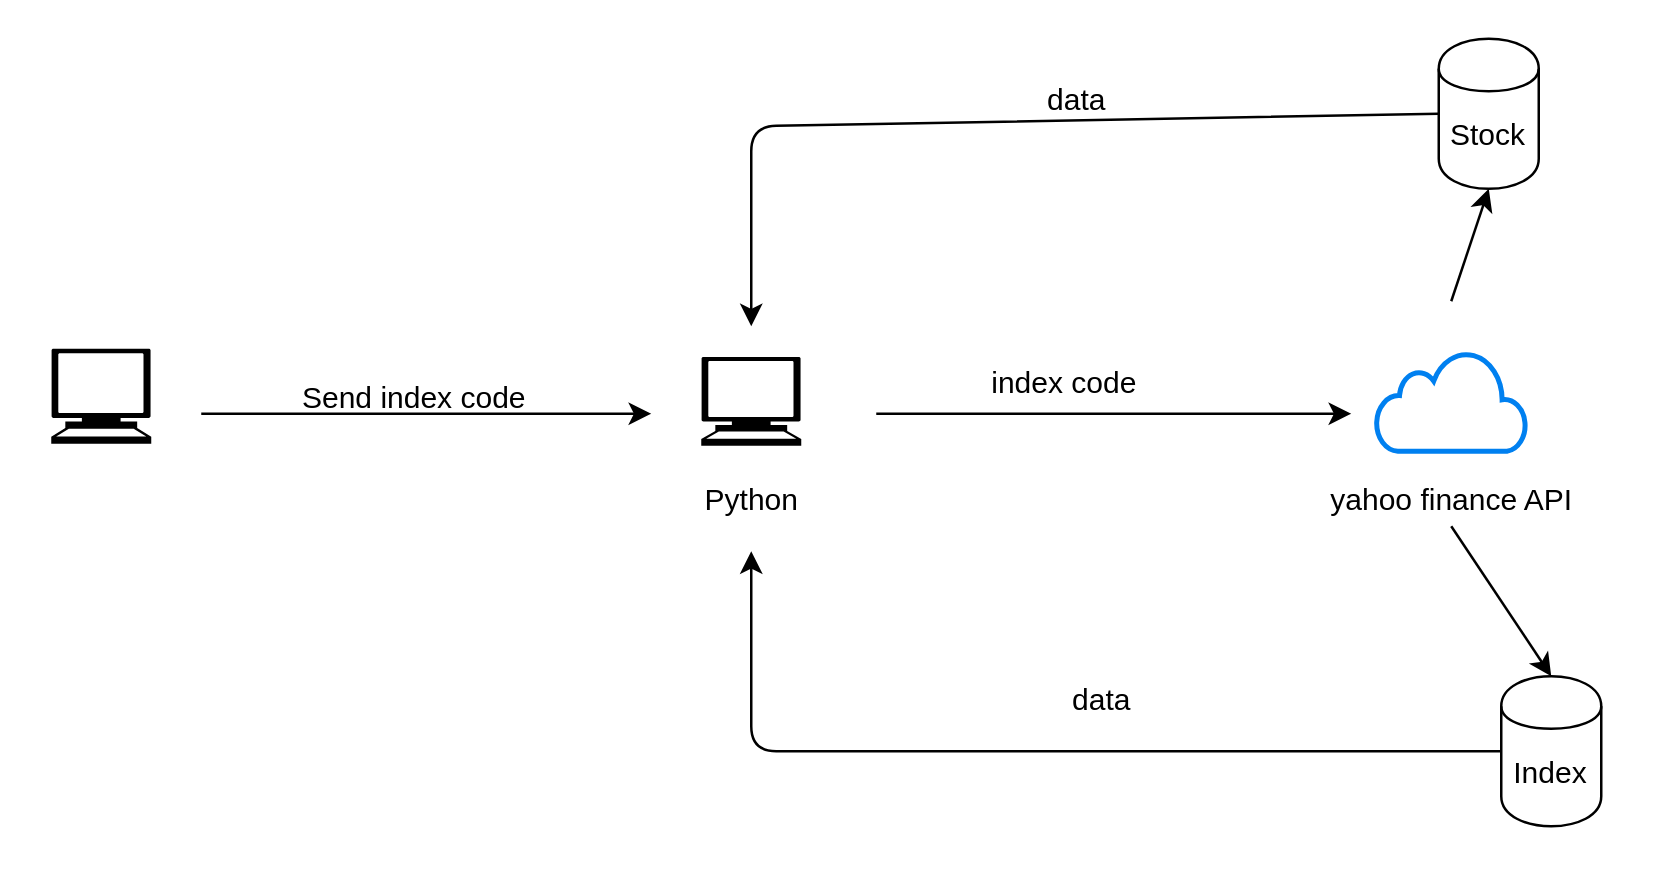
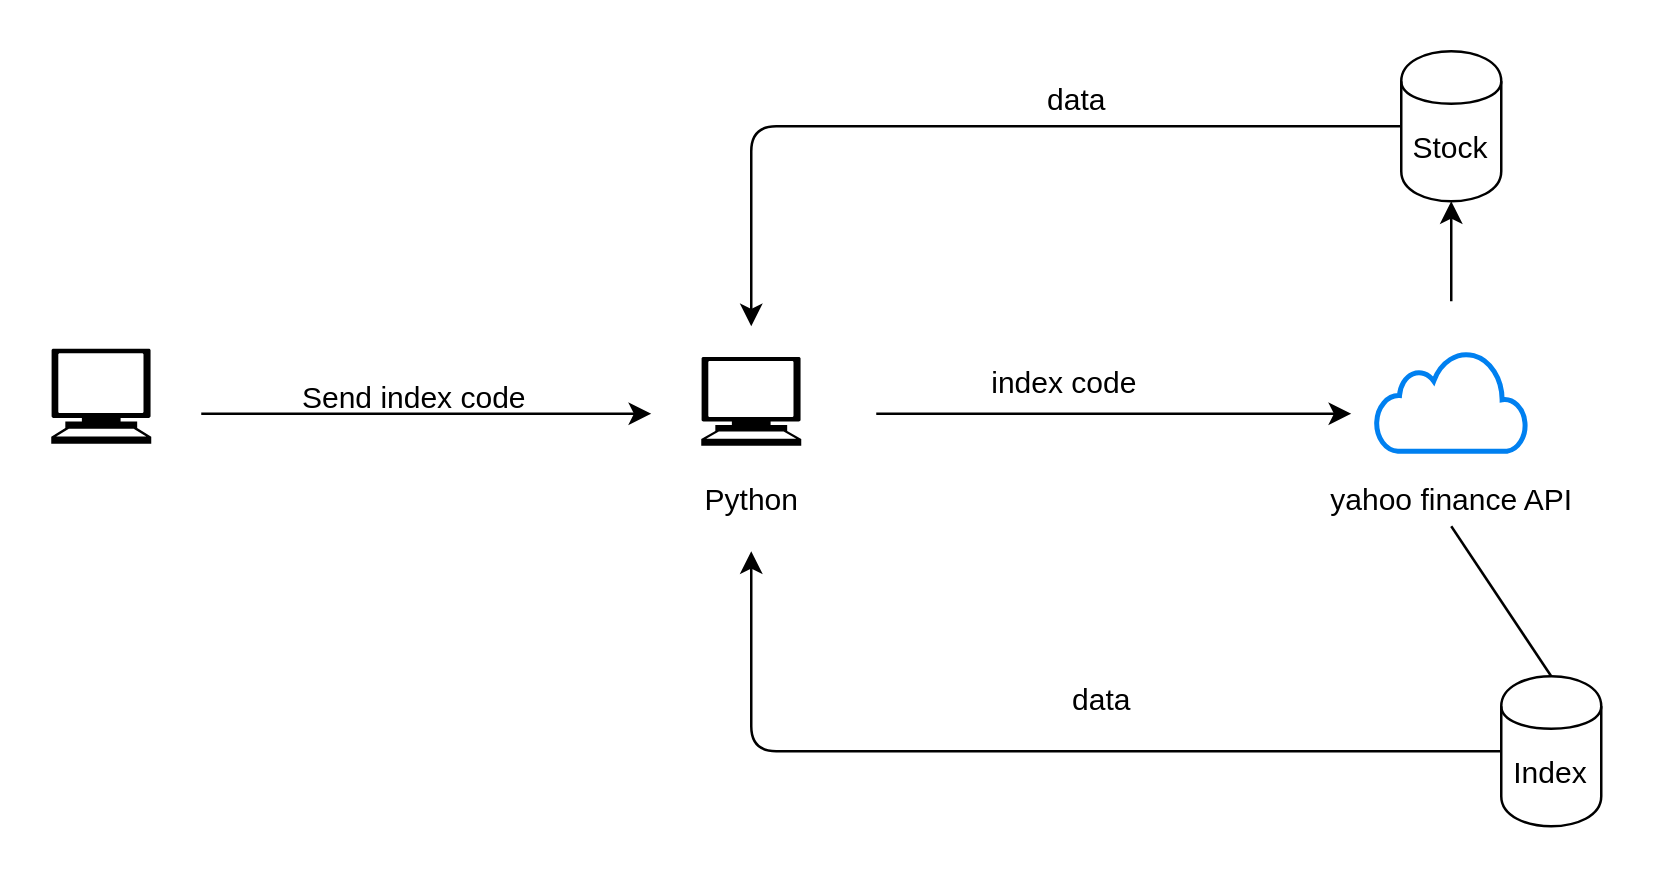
  <mxCell id="0" />
  <mxCell id="1" parent="0" />
  <mxCell id="2" value="" style="html=1;verticalLabelPosition=bottom;align=center;labelBackgroundColor=#ffffff;verticalAlign=top;strokeWidth=2;strokeColor=#0080F0;shadow=0;dashed=0;shape=mxgraph.ios7.icons.cloud;" vertex="1" parent="1"><mxGeometry x="550" y="140" width="60" height="40" as="geometry" /></mxCell>
  <mxCell id="3" value="yahoo finance API" style="text;html=1;align=center;verticalAlign=middle;resizable=0;points=[];autosize=1;" vertex="1" parent="1"><mxGeometry x="525" y="190" width="110" height="20" as="geometry" /></mxCell>
  <mxCell id="4" value="" style="endArrow=classic;html=1;exitX=1;exitY=0.5;exitDx=0;exitDy=0;" edge="1" parent="1"><mxGeometry width="50" height="50" relative="1" as="geometry"><mxPoint x="350" y="165" as="sourcePoint" /><mxPoint x="540" y="165" as="targetPoint" /></mxGeometry></mxCell>
  <mxCell id="5" value="" style="shape=mxgraph.signs.tech.computer;html=1;fillColor=#000000;strokeColor=none;verticalLabelPosition=bottom;verticalAlign=top;align=center;" vertex="1" parent="1"><mxGeometry x="20" y="139" width="40" height="38" as="geometry" /></mxCell>
- <mxCell id="6" value="Stock" style="shape=cylinder;whiteSpace=wrap;html=1;boundedLbl=1;backgroundOutline=1;" vertex="1" parent="1"><mxGeometry x="575" y="15" width="40" height="60" as="geometry" /></mxCell>
+ <mxCell id="6" value="Stock" style="shape=cylinder;whiteSpace=wrap;html=1;boundedLbl=1;backgroundOutline=1;" vertex="1" parent="1"><mxGeometry x="560" y="20" width="40" height="60" as="geometry" /></mxCell>
  <mxCell id="7" value="Index" style="shape=cylinder;whiteSpace=wrap;html=1;boundedLbl=1;backgroundOutline=1;" vertex="1" parent="1"><mxGeometry x="600" y="270" width="40" height="60" as="geometry" /></mxCell>
- <mxCell id="8" value="" style="endArrow=classic;html=1;entryX=0.5;entryY=0;entryDx=0;entryDy=0;exitX=0.5;exitY=1;exitDx=0;exitDy=0;exitPerimeter=0;" edge="1" parent="1" source="3" target="7"><mxGeometry width="50" height="50" relative="1" as="geometry"><mxPoint x="0" y="400" as="sourcePoint" /><mxPoint x="50" y="350" as="targetPoint" /></mxGeometry></mxCell>
+ <mxCell id="8" value="" style="endArrow=none;html=1;entryX=0.5;entryY=0;entryDx=0;entryDy=0;exitX=0.5;exitY=1;exitDx=0;exitDy=0;exitPerimeter=0;" edge="1" parent="1" source="3" target="7"><mxGeometry width="50" height="50" relative="1" as="geometry"><mxPoint x="0" y="400" as="sourcePoint" /><mxPoint x="50" y="350" as="targetPoint" /></mxGeometry></mxCell>
  <mxCell id="9" value="" style="endArrow=classic;html=1;entryX=0.5;entryY=1;entryDx=0;entryDy=0;" edge="1" parent="1" target="6"><mxGeometry width="50" height="50" relative="1" as="geometry"><mxPoint x="580" y="120" as="sourcePoint" /><mxPoint x="590" y="280" as="targetPoint" /></mxGeometry></mxCell>
  <mxCell id="10" value="" style="endArrow=classic;html=1;exitX=0;exitY=0.5;exitDx=0;exitDy=0;" edge="1" parent="1"><mxGeometry width="50" height="50" relative="1" as="geometry"><mxPoint x="80" y="165" as="sourcePoint" /><mxPoint x="260" y="165" as="targetPoint" /></mxGeometry></mxCell>
  <mxCell id="11" value="" style="shape=mxgraph.signs.tech.computer;html=1;fillColor=#000000;strokeColor=none;verticalLabelPosition=bottom;verticalAlign=top;align=center;" vertex="1" parent="1"><mxGeometry x="280" y="142.25" width="40" height="35.5" as="geometry" /></mxCell>
  <mxCell id="12" value="Python" style="text;html=1;align=center;verticalAlign=middle;resizable=0;points=[];autosize=1;" vertex="1" parent="1"><mxGeometry x="275" y="190" width="50" height="20" as="geometry" /></mxCell>
  <mxCell id="13" value="" style="endArrow=classic;html=1;exitX=0;exitY=0.5;exitDx=0;exitDy=0;" edge="1" parent="1" source="7"><mxGeometry width="50" height="50" relative="1" as="geometry"><mxPoint x="-10" y="400" as="sourcePoint" /><mxPoint x="300" y="220" as="targetPoint" /><Array as="points"><mxPoint x="300" y="300" /></Array></mxGeometry></mxCell>
  <mxCell id="14" value="" style="endArrow=classic;html=1;exitX=0;exitY=0.5;exitDx=0;exitDy=0;" edge="1" parent="1" source="6"><mxGeometry width="50" height="50" relative="1" as="geometry"><mxPoint x="-10" y="530" as="sourcePoint" /><mxPoint x="300" y="130" as="targetPoint" /><Array as="points"><mxPoint x="300" y="50" /></Array></mxGeometry></mxCell>
  <mxCell id="15" value="Send index code" style="text;html=1;align=center;verticalAlign=middle;resizable=0;points=[];autosize=1;" vertex="1" parent="1"><mxGeometry x="110" y="149" width="110" height="20" as="geometry" /></mxCell>
  <mxCell id="16" value="data" style="text;html=1;align=center;verticalAlign=middle;resizable=0;points=[];autosize=1;" vertex="1" parent="1"><mxGeometry x="410" y="30" width="40" height="20" as="geometry" /></mxCell>
  <mxCell id="17" value="data" style="text;html=1;align=center;verticalAlign=middle;resizable=0;points=[];autosize=1;" vertex="1" parent="1"><mxGeometry x="420" y="270" width="40" height="20" as="geometry" /></mxCell>
  <mxCell id="18" value="index code" style="text;html=1;align=center;verticalAlign=middle;resizable=0;points=[];autosize=1;" vertex="1" parent="1"><mxGeometry x="390" y="143" width="70" height="20" as="geometry" /></mxCell>
